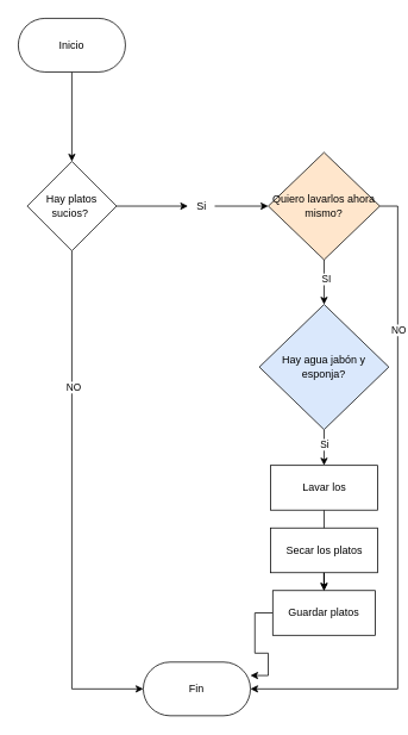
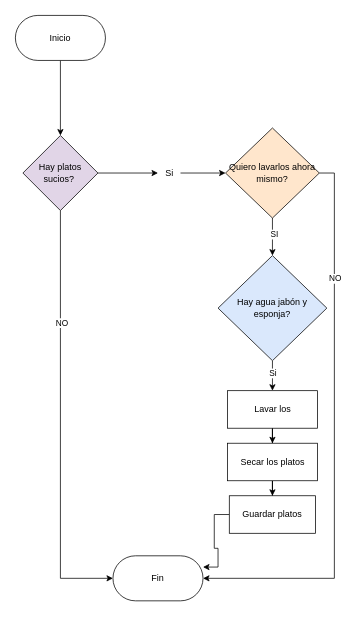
  <mxCell id="0" />
  <mxCell id="1" parent="0" />
  <mxCell id="2" value="" style="edgeStyle=orthogonalEdgeStyle;rounded=0;orthogonalLoop=1;jettySize=auto;html=1;" edge="1" parent="1" source="3" target="7"><mxGeometry relative="1" as="geometry" /></mxCell>
  <mxCell id="3" value="Inicio" style="rounded=1;whiteSpace=wrap;html=1;arcSize=50;" vertex="1" parent="1"><mxGeometry x="20" y="20" width="120" height="60" as="geometry" /></mxCell>
  <mxCell id="4" value="" style="edgeStyle=orthogonalEdgeStyle;rounded=0;orthogonalLoop=1;jettySize=auto;html=1;" edge="1" parent="1" source="17" target="12"><mxGeometry relative="1" as="geometry" /></mxCell>
  <mxCell id="5" style="edgeStyle=orthogonalEdgeStyle;rounded=0;orthogonalLoop=1;jettySize=auto;html=1;" edge="1" parent="1" source="7" target="16"><mxGeometry relative="1" as="geometry"><Array as="points"><mxPoint x="80" y="770" /></Array></mxGeometry></mxCell>
  <mxCell id="6" value="NO" style="edgeLabel;html=1;align=center;verticalAlign=middle;resizable=0;points=[];" vertex="1" connectable="0" parent="5"><mxGeometry x="-0.467" y="1" relative="1" as="geometry"><mxPoint as="offset" /></mxGeometry></mxCell>
- <mxCell id="7" value="Hay platos sucios?&amp;nbsp;" style="rhombus;whiteSpace=wrap;html=1;" vertex="1" parent="1"><mxGeometry x="30" y="180" width="100" height="100" as="geometry" /></mxCell>
+ <mxCell id="7" value="Hay platos sucios?&amp;nbsp;" style="rhombus;whiteSpace=wrap;html=1;fillColor=#e1d5e7;" vertex="1" parent="1"><mxGeometry x="30" y="180" width="100" height="100" as="geometry" /></mxCell>
  <mxCell id="8" value="" style="edgeStyle=orthogonalEdgeStyle;rounded=0;orthogonalLoop=1;jettySize=auto;html=1;" edge="1" parent="1" source="12" target="15"><mxGeometry relative="1" as="geometry" /></mxCell>
  <mxCell id="9" value="SI" style="edgeLabel;html=1;align=center;verticalAlign=middle;resizable=0;points=[];" vertex="1" connectable="0" parent="8"><mxGeometry x="-0.167" y="2" relative="1" as="geometry"><mxPoint as="offset" /></mxGeometry></mxCell>
  <mxCell id="10" style="edgeStyle=orthogonalEdgeStyle;rounded=0;orthogonalLoop=1;jettySize=auto;html=1;exitX=1;exitY=0.5;exitDx=0;exitDy=0;entryX=1;entryY=0.5;entryDx=0;entryDy=0;" edge="1" parent="1" source="12" target="16"><mxGeometry relative="1" as="geometry" /></mxCell>
  <mxCell id="11" value="NO" style="edgeLabel;html=1;align=center;verticalAlign=middle;resizable=0;points=[];" vertex="1" connectable="0" parent="10"><mxGeometry x="-0.565" relative="1" as="geometry"><mxPoint as="offset" /></mxGeometry></mxCell>
  <mxCell id="12" value="Quiero lavarlos ahora mismo?" style="rhombus;whiteSpace=wrap;html=1;fillColor=#ffe6cc;" vertex="1" parent="1"><mxGeometry x="300" y="170" width="125" height="120" as="geometry" /></mxCell>
  <mxCell id="13" value="" style="edgeStyle=orthogonalEdgeStyle;rounded=0;orthogonalLoop=1;jettySize=auto;html=1;" edge="1" parent="1" source="15" target="20"><mxGeometry relative="1" as="geometry" /></mxCell>
  <mxCell id="14" value="Si" style="edgeLabel;html=1;align=center;verticalAlign=middle;resizable=0;points=[];" vertex="1" connectable="0" parent="13"><mxGeometry x="0.433" y="2" relative="1" as="geometry"><mxPoint x="-2" y="-13" as="offset" /></mxGeometry></mxCell>
  <mxCell id="15" value="&lt;span&gt;Hay agua jabón y esponja?&lt;/span&gt;" style="rhombus;whiteSpace=wrap;html=1;fillColor=#dae8fc;" vertex="1" parent="1"><mxGeometry x="290" y="340" width="145" height="140" as="geometry" /></mxCell>
- <mxCell id="16" value="Fin" style="rounded=1;whiteSpace=wrap;html=1;arcSize=50;" vertex="1" parent="1"><mxGeometry x="160" y="740" width="120" height="60" as="geometry" /></mxCell>
+ <mxCell id="16" value="Fin" style="rounded=1;whiteSpace=wrap;html=1;arcSize=50;" vertex="1" parent="1"><mxGeometry x="150" y="740" width="120" height="60" as="geometry" /></mxCell>
  <mxCell id="17" value="Si" style="text;html=1;align=center;verticalAlign=middle;resizable=0;points=[];autosize=1;" vertex="1" parent="1"><mxGeometry x="210" y="220" width="30" height="20" as="geometry" /></mxCell>
  <mxCell id="18" value="" style="edgeStyle=orthogonalEdgeStyle;rounded=0;orthogonalLoop=1;jettySize=auto;html=1;" edge="1" parent="1" source="7" target="17"><mxGeometry relative="1" as="geometry"><mxPoint x="130" y="230" as="sourcePoint" /><mxPoint x="300" y="230" as="targetPoint" /></mxGeometry></mxCell>
- <mxCell id="19" value="" style="edgeStyle=orthogonalEdgeStyle;rounded=0;orthogonalLoop=1;jettySize=auto;html=1;" edge="1" parent="1" source="20" target="24"><mxGeometry relative="1" as="geometry" /></mxCell>
+ <mxCell id="19" value="" style="edgeStyle=orthogonalEdgeStyle;rounded=0;orthogonalLoop=1;jettySize=auto;html=1;" edge="1" parent="1" source="20" target="22"><mxGeometry relative="1" as="geometry" /></mxCell>
  <mxCell id="20" value="Lavar los" style="rounded=0;whiteSpace=wrap;html=1;" vertex="1" parent="1"><mxGeometry x="302.5" y="520" width="120" height="50" as="geometry" /></mxCell>
  <mxCell id="21" value="" style="edgeStyle=orthogonalEdgeStyle;rounded=0;orthogonalLoop=1;jettySize=auto;html=1;" edge="1" parent="1" source="22" target="24"><mxGeometry relative="1" as="geometry" /></mxCell>
  <mxCell id="22" value="Secar los platos" style="rounded=0;whiteSpace=wrap;html=1;" vertex="1" parent="1"><mxGeometry x="302.5" y="590" width="120" height="50" as="geometry" /></mxCell>
  <mxCell id="23" style="edgeStyle=orthogonalEdgeStyle;rounded=0;orthogonalLoop=1;jettySize=auto;html=1;entryX=1;entryY=0.25;entryDx=0;entryDy=0;" edge="1" parent="1" source="24" target="16"><mxGeometry relative="1" as="geometry" /></mxCell>
  <mxCell id="24" value="Guardar platos" style="rounded=0;whiteSpace=wrap;html=1;" vertex="1" parent="1"><mxGeometry x="305" y="660" width="115" height="50" as="geometry" /></mxCell>
